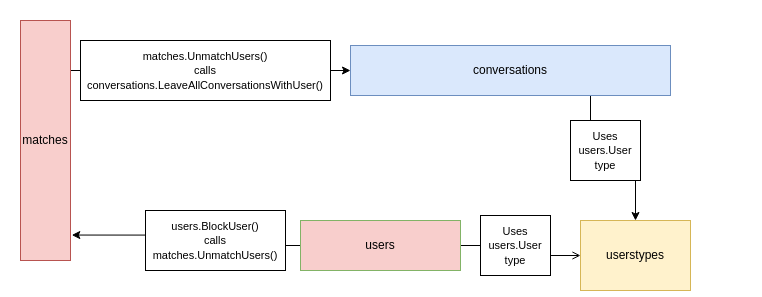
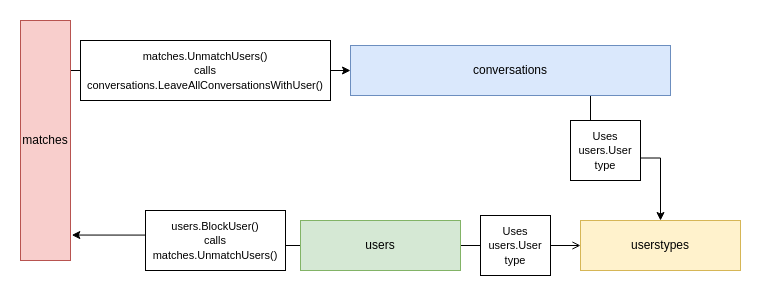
  <mxCell id="0" />
  <mxCell id="1" parent="0" />
  <mxCell id="2" style="edgeStyle=orthogonalEdgeStyle;rounded=0;orthogonalLoop=1;jettySize=auto;html=1;entryX=1.026;entryY=0.894;entryDx=0;entryDy=0;entryPerimeter=0;" parent="1" source="4" target="8" edge="1"><mxGeometry relative="1" as="geometry"><Array as="points" /></mxGeometry></mxCell>
  <mxCell id="3" style="edgeStyle=orthogonalEdgeStyle;rounded=0;orthogonalLoop=1;jettySize=auto;html=1;exitX=1;exitY=0.5;exitDx=0;exitDy=0;entryX=0;entryY=0.5;entryDx=0;entryDy=0;endArrow=open;" edge="1" parent="1" source="4" target="12"><mxGeometry relative="1" as="geometry" /></mxCell>
- <mxCell id="4" value="users" style="rounded=0;whiteSpace=wrap;html=1;fillColor=#f8cecc;strokeColor=#82b366;" parent="1" vertex="1"><mxGeometry x="300" y="220" width="160" height="50" as="geometry" /></mxCell>
+ <mxCell id="4" value="users" style="rounded=0;whiteSpace=wrap;html=1;fillColor=#d5e8d4;strokeColor=#82b366;" parent="1" vertex="1"><mxGeometry x="300" y="220" width="160" height="50" as="geometry" /></mxCell>
  <mxCell id="5" style="edgeStyle=orthogonalEdgeStyle;rounded=0;orthogonalLoop=1;jettySize=auto;html=1;exitX=0.75;exitY=1;exitDx=0;exitDy=0;entryX=0.5;entryY=0;entryDx=0;entryDy=0;" edge="1" parent="1" source="6" target="12"><mxGeometry relative="1" as="geometry" /></mxCell>
  <mxCell id="6" value="conversations" style="rounded=0;whiteSpace=wrap;html=1;fillColor=#dae8fc;strokeColor=#6c8ebf;" parent="1" vertex="1"><mxGeometry x="350" y="45" width="320" height="50" as="geometry" /></mxCell>
  <mxCell id="7" style="edgeStyle=orthogonalEdgeStyle;rounded=0;orthogonalLoop=1;jettySize=auto;html=1;" parent="1" source="8" target="6" edge="1"><mxGeometry relative="1" as="geometry"><Array as="points"><mxPoint x="280" y="70" /><mxPoint x="280" y="70" /></Array></mxGeometry></mxCell>
  <mxCell id="8" value="matches" style="rounded=0;whiteSpace=wrap;html=1;fillColor=#f8cecc;strokeColor=#b85450;" parent="1" vertex="1"><mxGeometry x="20" y="20" width="50" height="240" as="geometry" /></mxCell>
  <mxCell id="9" value="&lt;font style=&quot;font-size: 11px;&quot;&gt;Uses&lt;br style=&quot;border-color: var(--border-color);&quot;&gt;&lt;span style=&quot;background-color: rgb(255, 255, 255);&quot;&gt;users.User&lt;/span&gt;&lt;br style=&quot;border-color: var(--border-color);&quot;&gt;&lt;span style=&quot;background-color: rgb(255, 255, 255);&quot;&gt;type&lt;/span&gt;&lt;/font&gt;" style="rounded=0;whiteSpace=wrap;html=1;" parent="1" vertex="1"><mxGeometry x="570" y="120" width="70" height="60" as="geometry" /></mxCell>
  <mxCell id="10" value="&lt;font style=&quot;font-size: 11px;&quot;&gt;matches.UnmatchUsers()&lt;br style=&quot;border-color: var(--border-color);&quot;&gt;&lt;span style=&quot;background-color: rgb(255, 255, 255);&quot;&gt;calls&lt;/span&gt;&lt;br style=&quot;border-color: var(--border-color);&quot;&gt;&lt;span style=&quot;background-color: rgb(255, 255, 255);&quot;&gt;conversations.LeaveAllConversationsWithUser()&lt;/span&gt;&lt;/font&gt;" style="rounded=0;whiteSpace=wrap;html=1;" parent="1" vertex="1"><mxGeometry x="80" y="40" width="250" height="60" as="geometry" /></mxCell>
  <mxCell id="11" value="&lt;font style=&quot;font-size: 11px;&quot;&gt;users.BlockUser()&lt;br style=&quot;border-color: var(--border-color);&quot;&gt;calls&lt;br style=&quot;border-color: var(--border-color);&quot;&gt;matches.UnmatchUsers()&lt;/font&gt;" style="rounded=0;whiteSpace=wrap;html=1;" parent="1" vertex="1"><mxGeometry x="145" y="210" width="140" height="60" as="geometry" /></mxCell>
- <mxCell id="12" value="userstypes" style="rounded=0;whiteSpace=wrap;html=1;fillColor=#fff2cc;strokeColor=#d6b656;" vertex="1" parent="1"><mxGeometry x="580" y="220" width="110" height="70" as="geometry" /></mxCell>
+ <mxCell id="12" value="userstypes" style="rounded=0;whiteSpace=wrap;html=1;fillColor=#fff2cc;strokeColor=#d6b656;" vertex="1" parent="1"><mxGeometry x="580" y="220" width="160" height="50" as="geometry" /></mxCell>
  <mxCell id="13" value="&lt;font style=&quot;font-size: 11px;&quot;&gt;Uses&lt;br style=&quot;border-color: var(--border-color);&quot;&gt;&lt;span style=&quot;background-color: rgb(255, 255, 255);&quot;&gt;users.User&lt;/span&gt;&lt;br style=&quot;border-color: var(--border-color);&quot;&gt;&lt;span style=&quot;background-color: rgb(255, 255, 255);&quot;&gt;type&lt;/span&gt;&lt;/font&gt;" style="rounded=0;whiteSpace=wrap;html=1;" vertex="1" parent="1"><mxGeometry x="480" y="215" width="70" height="60" as="geometry" /></mxCell>
